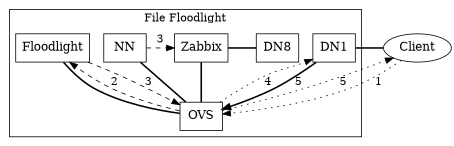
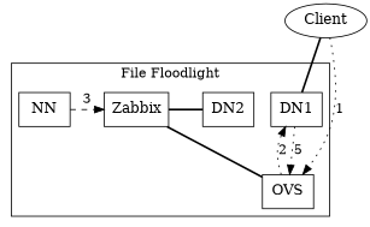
  digraph {
    node [fontsize=15 shape=box]
    edge [style=bold]
    Zabbix
    DN1
-   DN2 [label=DN8]
+   DN2
    NN
-   Floodlight
    OVS
    Client [shape=""]
    subgraph cluster_1 {
      label="File Floodlight"
      OVS
      subgraph sub_2 {
        label="File System"
        rank=same
        Zabbix
        DN1
        DN2
        NN
-       Floodlight
      }
    }
    subgraph sub_3 {
      Zabbix
      NN
-     Floodlight
      OVS
      Client
    }
    subgraph sub_4 {
      DN1
      OVS
      Client
    }
    Zabbix -> DN2 [dir=none]
-   DN1 -> OVS [label=5]
+   DN1 -> OVS [label=5 style=dotted]
    NN -> Zabbix [label=3 style=dashed]
-   Floodlight -> OVS [label=3 style=dashed]
    OVS -> Zabbix [dir=none]
-   OVS -> DN1 [label=4 style=dotted]
-   OVS -> NN [dir=none]
-   OVS -> Floodlight [dir=none]
-   OVS -> Floodlight [label=2 style=dashed]
-   OVS -> Client [label=5 style=dotted]
+   OVS -> DN1 [label=2 style=dotted]
    Client -> DN1 [dir=none]
    Client -> OVS [label=1 style=dotted]
  }
